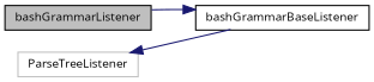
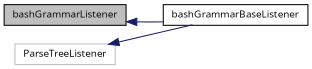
  digraph {
    fontname="Open Sans"
    rankdir=LR
    node [color=black fillcolor=white fontname="Open Sans" fontsize=10 shape=record style=filled]
    edge [color=midnightblue dir=back fontname="Open Sans" fontsize=10 labelfontname=Helvetica labelfontsize=10 style=solid]
    n1 [fillcolor=grey75 fontcolor=black height=0.2 label=bashGrammarListener width=0.4]
    n2 [height=0.2 label=bashGrammarBaseListener width=0.4]
    n3 [color=grey75 height=0.2 label=ParseTreeListener width=0.4]
-   n2 -> n1
+   n1 -> n2
    n3 -> n2
  }
